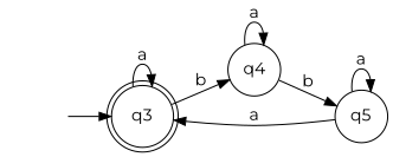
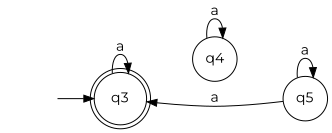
  digraph {
    fontname=Montserrat
    rankdir=LR
    node [fontname=Montserrat shape=circle]
    edge [fontname=Montserrat]
    q3 [shape=doublecircle]
    q4
    q5
    "" [shape=none]
    q3 -> q3 [label=a]
-   q3 -> q4 [label=b]
    q4 -> q4 [label=a]
-   q4 -> q5 [label=b]
    q5 -> q3 [label=a]
    q5 -> q5 [label=a]
    "" -> q3
  }
